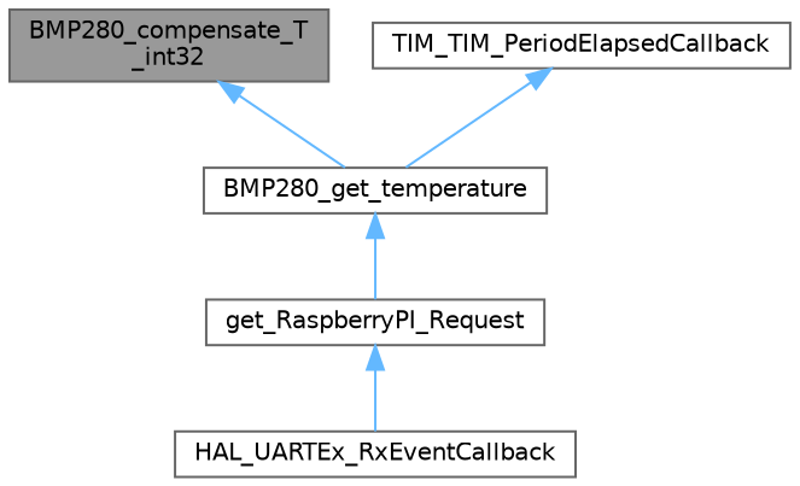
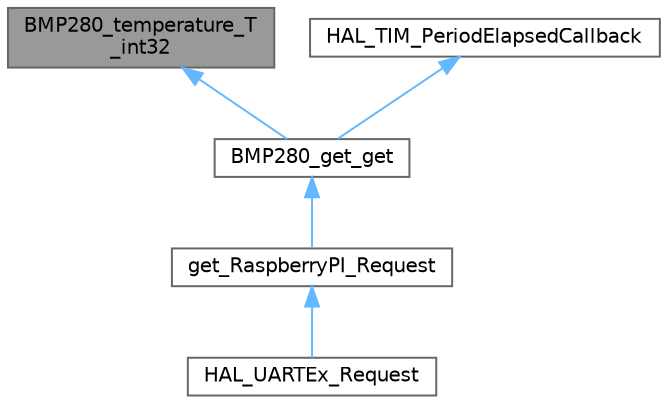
  digraph {
    rankdir=TB
    node [color=grey40 fillcolor=white fontname=Helvetica fontsize=10 shape=box style=filled]
    edge [color=steelblue1 dir=back fontname=Helvetica fontsize=10 labelfontname=Helvetica labelfontsize=10 style=solid]
-   n1 [color=gray40 fillcolor=grey60 fontcolor=black height=0.2 label="BMP280_compensate_T\l_int32" width=0.4]
-   n2 [height=0.2 label=BMP280_get_temperature width=0.4]
+   n1 [color=gray40 fillcolor=grey60 fontcolor=black height=0.2 label="BMP280_temperature_T\l_int32" width=0.4]
+   n2 [height=0.2 label=BMP280_get_get width=0.4]
    n3 [height=0.2 label=get_RaspberryPI_Request width=0.4]
-   n4 [height=0.2 label=TIM_TIM_PeriodElapsedCallback width=0.4]
-   n5 [height=0.2 label=HAL_UARTEx_RxEventCallback width=0.4]
+   n4 [height=0.2 label=HAL_TIM_PeriodElapsedCallback width=0.4]
+   n5 [height=0.2 label=HAL_UARTEx_Request width=0.4]
    n1 -> n2
    n2 -> n3
    n3 -> n5
    n4 -> n2
  }
